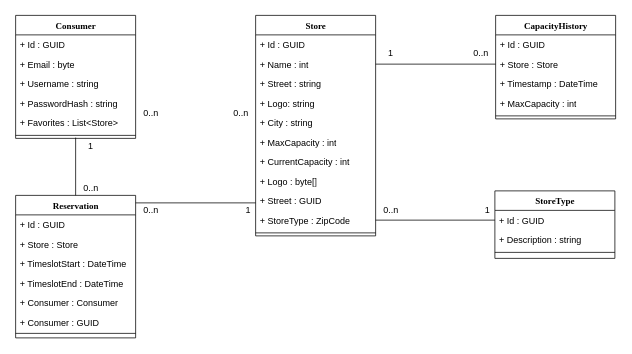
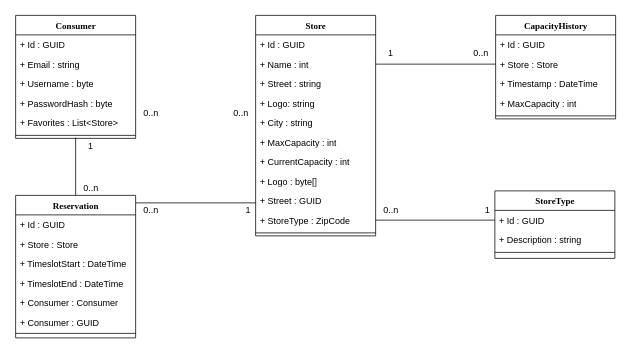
  <mxCell id="0" />
  <mxCell id="1" parent="0" />
  <mxCell id="2" value="Store" style="swimlane;html=1;fontStyle=1;align=center;verticalAlign=top;childLayout=stackLayout;horizontal=1;startSize=26;horizontalStack=0;resizeParent=1;resizeLast=0;collapsible=1;marginBottom=0;swimlaneFillColor=#ffffff;rounded=0;shadow=0;comic=0;labelBackgroundColor=none;strokeWidth=1;fillColor=none;fontFamily=Verdana;fontSize=12" parent="1" vertex="1"><mxGeometry x="340" y="20" width="160" height="294" as="geometry" /></mxCell>
  <mxCell id="3" value="+ Id : GUID" style="text;html=1;strokeColor=none;fillColor=none;align=left;verticalAlign=top;spacingLeft=4;spacingRight=4;whiteSpace=wrap;overflow=hidden;rotatable=0;points=[[0,0.5],[1,0.5]];portConstraint=eastwest;" parent="2" vertex="1"><mxGeometry y="26" width="160" height="26" as="geometry" /></mxCell>
  <mxCell id="4" value="+ Name : int" style="text;html=1;strokeColor=none;fillColor=none;align=left;verticalAlign=top;spacingLeft=4;spacingRight=4;whiteSpace=wrap;overflow=hidden;rotatable=0;points=[[0,0.5],[1,0.5]];portConstraint=eastwest;" parent="2" vertex="1"><mxGeometry y="52" width="160" height="26" as="geometry" /></mxCell>
  <mxCell id="5" value="+ Street : string" style="text;html=1;strokeColor=none;fillColor=none;align=left;verticalAlign=top;spacingLeft=4;spacingRight=4;whiteSpace=wrap;overflow=hidden;rotatable=0;points=[[0,0.5],[1,0.5]];portConstraint=eastwest;" parent="2" vertex="1"><mxGeometry y="78" width="160" height="26" as="geometry" /></mxCell>
  <mxCell id="6" value="+ Logo: string" style="text;html=1;strokeColor=none;fillColor=none;align=left;verticalAlign=top;spacingLeft=4;spacingRight=4;whiteSpace=wrap;overflow=hidden;rotatable=0;points=[[0,0.5],[1,0.5]];portConstraint=eastwest;" parent="2" vertex="1"><mxGeometry y="104" width="160" height="26" as="geometry" /></mxCell>
  <mxCell id="7" value="+ City : string" style="text;html=1;strokeColor=none;fillColor=none;align=left;verticalAlign=top;spacingLeft=4;spacingRight=4;whiteSpace=wrap;overflow=hidden;rotatable=0;points=[[0,0.5],[1,0.5]];portConstraint=eastwest;" parent="2" vertex="1"><mxGeometry y="130" width="160" height="26" as="geometry" /></mxCell>
  <mxCell id="8" value="+ MaxCapacity : int" style="text;html=1;strokeColor=none;fillColor=none;align=left;verticalAlign=top;spacingLeft=4;spacingRight=4;whiteSpace=wrap;overflow=hidden;rotatable=0;points=[[0,0.5],[1,0.5]];portConstraint=eastwest;" parent="2" vertex="1"><mxGeometry y="156" width="160" height="26" as="geometry" /></mxCell>
  <mxCell id="9" value="+ CurrentCapacity : int" style="text;html=1;strokeColor=none;fillColor=none;align=left;verticalAlign=top;spacingLeft=4;spacingRight=4;whiteSpace=wrap;overflow=hidden;rotatable=0;points=[[0,0.5],[1,0.5]];portConstraint=eastwest;" parent="2" vertex="1"><mxGeometry y="182" width="160" height="26" as="geometry" /></mxCell>
  <mxCell id="10" value="+ Logo : byte[]" style="text;html=1;strokeColor=none;fillColor=none;align=left;verticalAlign=top;spacingLeft=4;spacingRight=4;whiteSpace=wrap;overflow=hidden;rotatable=0;points=[[0,0.5],[1,0.5]];portConstraint=eastwest;" parent="2" vertex="1"><mxGeometry y="208" width="160" height="26" as="geometry" /></mxCell>
  <mxCell id="11" value="+ Street : GUID" style="text;html=1;strokeColor=none;fillColor=none;align=left;verticalAlign=top;spacingLeft=4;spacingRight=4;whiteSpace=wrap;overflow=hidden;rotatable=0;points=[[0,0.5],[1,0.5]];portConstraint=eastwest;" parent="2" vertex="1"><mxGeometry y="234" width="160" height="26" as="geometry" /></mxCell>
  <mxCell id="12" value="+ StoreType : ZipCode" style="text;html=1;strokeColor=none;fillColor=none;align=left;verticalAlign=top;spacingLeft=4;spacingRight=4;whiteSpace=wrap;overflow=hidden;rotatable=0;points=[[0,0.5],[1,0.5]];portConstraint=eastwest;" parent="2" vertex="1"><mxGeometry y="260" width="160" height="26" as="geometry" /></mxCell>
  <mxCell id="13" value="" style="line;html=1;strokeWidth=1;fillColor=none;align=left;verticalAlign=middle;spacingTop=-1;spacingLeft=3;spacingRight=3;rotatable=0;labelPosition=right;points=[];portConstraint=eastwest;" parent="2" vertex="1"><mxGeometry y="286" width="160" height="8" as="geometry" /></mxCell>
  <mxCell id="14" value="Consumer" style="swimlane;html=1;fontStyle=1;align=center;verticalAlign=top;childLayout=stackLayout;horizontal=1;startSize=26;horizontalStack=0;resizeParent=1;resizeLast=0;collapsible=1;marginBottom=0;swimlaneFillColor=#ffffff;rounded=0;shadow=0;comic=0;labelBackgroundColor=none;strokeWidth=1;fillColor=none;fontFamily=Verdana;fontSize=12" parent="1" vertex="1"><mxGeometry x="20" y="20" width="160" height="164" as="geometry" /></mxCell>
  <mxCell id="15" value="+ Id : GUID" style="text;html=1;strokeColor=none;fillColor=none;align=left;verticalAlign=top;spacingLeft=4;spacingRight=4;whiteSpace=wrap;overflow=hidden;rotatable=0;points=[[0,0.5],[1,0.5]];portConstraint=eastwest;" parent="14" vertex="1"><mxGeometry y="26" width="160" height="26" as="geometry" /></mxCell>
- <mxCell id="16" value="+ Email : byte" style="text;html=1;strokeColor=none;fillColor=none;align=left;verticalAlign=top;spacingLeft=4;spacingRight=4;whiteSpace=wrap;overflow=hidden;rotatable=0;points=[[0,0.5],[1,0.5]];portConstraint=eastwest;" parent="14" vertex="1"><mxGeometry y="52" width="160" height="26" as="geometry" /></mxCell>
- <mxCell id="17" value="+ Username : string" style="text;html=1;strokeColor=none;fillColor=none;align=left;verticalAlign=top;spacingLeft=4;spacingRight=4;whiteSpace=wrap;overflow=hidden;rotatable=0;points=[[0,0.5],[1,0.5]];portConstraint=eastwest;" parent="14" vertex="1"><mxGeometry y="78" width="160" height="26" as="geometry" /></mxCell>
- <mxCell id="18" value="+ PasswordHash&amp;nbsp;: string" style="text;html=1;strokeColor=none;fillColor=none;align=left;verticalAlign=top;spacingLeft=4;spacingRight=4;whiteSpace=wrap;overflow=hidden;rotatable=0;points=[[0,0.5],[1,0.5]];portConstraint=eastwest;" parent="14" vertex="1"><mxGeometry y="104" width="160" height="26" as="geometry" /></mxCell>
+ <mxCell id="16" value="+ Email : string" style="text;html=1;strokeColor=none;fillColor=none;align=left;verticalAlign=top;spacingLeft=4;spacingRight=4;whiteSpace=wrap;overflow=hidden;rotatable=0;points=[[0,0.5],[1,0.5]];portConstraint=eastwest;" parent="14" vertex="1"><mxGeometry y="52" width="160" height="26" as="geometry" /></mxCell>
+ <mxCell id="17" value="+ Username : byte" style="text;html=1;strokeColor=none;fillColor=none;align=left;verticalAlign=top;spacingLeft=4;spacingRight=4;whiteSpace=wrap;overflow=hidden;rotatable=0;points=[[0,0.5],[1,0.5]];portConstraint=eastwest;" parent="14" vertex="1"><mxGeometry y="78" width="160" height="26" as="geometry" /></mxCell>
+ <mxCell id="18" value="+ PasswordHash&amp;nbsp;: byte" style="text;html=1;strokeColor=none;fillColor=none;align=left;verticalAlign=top;spacingLeft=4;spacingRight=4;whiteSpace=wrap;overflow=hidden;rotatable=0;points=[[0,0.5],[1,0.5]];portConstraint=eastwest;" parent="14" vertex="1"><mxGeometry y="104" width="160" height="26" as="geometry" /></mxCell>
  <mxCell id="19" value="+ Favorites : List&amp;lt;Store&amp;gt;" style="text;html=1;strokeColor=none;fillColor=none;align=left;verticalAlign=top;spacingLeft=4;spacingRight=4;whiteSpace=wrap;overflow=hidden;rotatable=0;points=[[0,0.5],[1,0.5]];portConstraint=eastwest;" parent="14" vertex="1"><mxGeometry y="130" width="160" height="26" as="geometry" /></mxCell>
  <mxCell id="20" value="" style="line;html=1;strokeWidth=1;fillColor=none;align=left;verticalAlign=middle;spacingTop=-1;spacingLeft=3;spacingRight=3;rotatable=0;labelPosition=right;points=[];portConstraint=eastwest;" parent="14" vertex="1"><mxGeometry y="156" width="160" height="8" as="geometry" /></mxCell>
  <mxCell id="21" value="CapacityHistory" style="swimlane;html=1;fontStyle=1;align=center;verticalAlign=top;childLayout=stackLayout;horizontal=1;startSize=26;horizontalStack=0;resizeParent=1;resizeLast=0;collapsible=1;marginBottom=0;swimlaneFillColor=#ffffff;rounded=0;shadow=0;comic=0;labelBackgroundColor=none;strokeWidth=1;fillColor=none;fontFamily=Verdana;fontSize=12" parent="1" vertex="1"><mxGeometry x="660" y="20" width="160" height="138" as="geometry" /></mxCell>
  <mxCell id="22" value="+ Id : GUID" style="text;html=1;strokeColor=none;fillColor=none;align=left;verticalAlign=top;spacingLeft=4;spacingRight=4;whiteSpace=wrap;overflow=hidden;rotatable=0;points=[[0,0.5],[1,0.5]];portConstraint=eastwest;" parent="21" vertex="1"><mxGeometry y="26" width="160" height="26" as="geometry" /></mxCell>
  <mxCell id="23" value="+ Store : Store" style="text;html=1;strokeColor=none;fillColor=none;align=left;verticalAlign=top;spacingLeft=4;spacingRight=4;whiteSpace=wrap;overflow=hidden;rotatable=0;points=[[0,0.5],[1,0.5]];portConstraint=eastwest;" parent="21" vertex="1"><mxGeometry y="52" width="160" height="26" as="geometry" /></mxCell>
  <mxCell id="24" value="+ Timestamp : DateTime" style="text;html=1;strokeColor=none;fillColor=none;align=left;verticalAlign=top;spacingLeft=4;spacingRight=4;whiteSpace=wrap;overflow=hidden;rotatable=0;points=[[0,0.5],[1,0.5]];portConstraint=eastwest;" parent="21" vertex="1"><mxGeometry y="78" width="160" height="26" as="geometry" /></mxCell>
  <mxCell id="25" value="+ MaxCapacity : int" style="text;html=1;strokeColor=none;fillColor=none;align=left;verticalAlign=top;spacingLeft=4;spacingRight=4;whiteSpace=wrap;overflow=hidden;rotatable=0;points=[[0,0.5],[1,0.5]];portConstraint=eastwest;" parent="21" vertex="1"><mxGeometry y="104" width="160" height="26" as="geometry" /></mxCell>
  <mxCell id="26" value="" style="line;html=1;strokeWidth=1;fillColor=none;align=left;verticalAlign=middle;spacingTop=-1;spacingLeft=3;spacingRight=3;rotatable=0;labelPosition=right;points=[];portConstraint=eastwest;" parent="21" vertex="1"><mxGeometry y="130" width="160" height="8" as="geometry" /></mxCell>
  <mxCell id="27" value="" style="endArrow=none;html=1;exitX=0;exitY=0.5;exitDx=0;exitDy=0;entryX=1;entryY=0.5;entryDx=0;entryDy=0;startArrow=none;startFill=0;endFill=0;" parent="1" source="23" target="4" edge="1"><mxGeometry width="50" height="50" relative="1" as="geometry"><mxPoint x="680" y="280" as="sourcePoint" /><mxPoint x="730" y="230" as="targetPoint" /></mxGeometry></mxCell>
  <mxCell id="28" value="Reservation" style="swimlane;html=1;fontStyle=1;align=center;verticalAlign=top;childLayout=stackLayout;horizontal=1;startSize=26;horizontalStack=0;resizeParent=1;resizeLast=0;collapsible=1;marginBottom=0;swimlaneFillColor=#ffffff;rounded=0;shadow=0;comic=0;labelBackgroundColor=none;strokeWidth=1;fillColor=none;fontFamily=Verdana;fontSize=12" parent="1" vertex="1"><mxGeometry x="20" y="260" width="160" height="190" as="geometry" /></mxCell>
  <mxCell id="29" value="+ Id : GUID" style="text;html=1;strokeColor=none;fillColor=none;align=left;verticalAlign=top;spacingLeft=4;spacingRight=4;whiteSpace=wrap;overflow=hidden;rotatable=0;points=[[0,0.5],[1,0.5]];portConstraint=eastwest;" parent="28" vertex="1"><mxGeometry y="26" width="160" height="26" as="geometry" /></mxCell>
  <mxCell id="30" value="+ Store : Store" style="text;html=1;strokeColor=none;fillColor=none;align=left;verticalAlign=top;spacingLeft=4;spacingRight=4;whiteSpace=wrap;overflow=hidden;rotatable=0;points=[[0,0.5],[1,0.5]];portConstraint=eastwest;" parent="28" vertex="1"><mxGeometry y="52" width="160" height="26" as="geometry" /></mxCell>
  <mxCell id="31" value="+ TimeslotStart : DateTime" style="text;html=1;strokeColor=none;fillColor=none;align=left;verticalAlign=top;spacingLeft=4;spacingRight=4;whiteSpace=wrap;overflow=hidden;rotatable=0;points=[[0,0.5],[1,0.5]];portConstraint=eastwest;" parent="28" vertex="1"><mxGeometry y="78" width="160" height="26" as="geometry" /></mxCell>
  <mxCell id="32" value="+ TimeslotEnd : DateTime" style="text;html=1;strokeColor=none;fillColor=none;align=left;verticalAlign=top;spacingLeft=4;spacingRight=4;whiteSpace=wrap;overflow=hidden;rotatable=0;points=[[0,0.5],[1,0.5]];portConstraint=eastwest;" parent="28" vertex="1"><mxGeometry y="104" width="160" height="26" as="geometry" /></mxCell>
  <mxCell id="33" value="+ Consumer : Consumer" style="text;html=1;strokeColor=none;fillColor=none;align=left;verticalAlign=top;spacingLeft=4;spacingRight=4;whiteSpace=wrap;overflow=hidden;rotatable=0;points=[[0,0.5],[1,0.5]];portConstraint=eastwest;" parent="28" vertex="1"><mxGeometry y="130" width="160" height="26" as="geometry" /></mxCell>
  <mxCell id="34" value="+ Consumer : GUID" style="text;html=1;strokeColor=none;fillColor=none;align=left;verticalAlign=top;spacingLeft=4;spacingRight=4;whiteSpace=wrap;overflow=hidden;rotatable=0;points=[[0,0.5],[1,0.5]];portConstraint=eastwest;" parent="28" vertex="1"><mxGeometry y="156" width="160" height="26" as="geometry" /></mxCell>
  <mxCell id="35" value="" style="endArrow=none;html=1;exitX=1;exitY=0.5;exitDx=0;exitDy=0;entryX=0;entryY=0.5;entryDx=0;entryDy=0;endFill=0;startArrow=none;startFill=0;" parent="1" edge="1"><mxGeometry width="50" height="50" relative="1" as="geometry"><mxPoint x="180" y="270" as="sourcePoint" /><mxPoint x="340" y="270" as="targetPoint" /></mxGeometry></mxCell>
  <mxCell id="36" value="" style="endArrow=none;html=1;exitX=0.5;exitY=0;exitDx=0;exitDy=0;entryX=0.5;entryY=0.875;entryDx=0;entryDy=0;entryPerimeter=0;endFill=0;startArrow=none;startFill=0;" parent="1" source="28" target="20" edge="1"><mxGeometry width="50" height="50" relative="1" as="geometry"><mxPoint x="200" y="183" as="sourcePoint" /><mxPoint x="360" y="183" as="targetPoint" /></mxGeometry></mxCell>
  <mxCell id="37" value="StoreType" style="swimlane;html=1;fontStyle=1;align=center;verticalAlign=top;childLayout=stackLayout;horizontal=1;startSize=26;horizontalStack=0;resizeParent=1;resizeLast=0;collapsible=1;marginBottom=0;swimlaneFillColor=#ffffff;rounded=0;shadow=0;comic=0;labelBackgroundColor=none;strokeWidth=1;fillColor=none;fontFamily=Verdana;fontSize=12" parent="1" vertex="1"><mxGeometry x="659" y="254" width="160" height="90" as="geometry" /></mxCell>
  <mxCell id="38" value="+ Id : GUID" style="text;html=1;strokeColor=none;fillColor=none;align=left;verticalAlign=top;spacingLeft=4;spacingRight=4;whiteSpace=wrap;overflow=hidden;rotatable=0;points=[[0,0.5],[1,0.5]];portConstraint=eastwest;" parent="37" vertex="1"><mxGeometry y="26" width="160" height="26" as="geometry" /></mxCell>
  <mxCell id="39" value="+ Description : string" style="text;html=1;strokeColor=none;fillColor=none;align=left;verticalAlign=top;spacingLeft=4;spacingRight=4;whiteSpace=wrap;overflow=hidden;rotatable=0;points=[[0,0.5],[1,0.5]];portConstraint=eastwest;" parent="37" vertex="1"><mxGeometry y="52" width="160" height="26" as="geometry" /></mxCell>
  <mxCell id="40" value="" style="line;html=1;strokeWidth=1;fillColor=none;align=left;verticalAlign=middle;spacingTop=-1;spacingLeft=3;spacingRight=3;rotatable=0;labelPosition=right;points=[];portConstraint=eastwest;" parent="37" vertex="1"><mxGeometry y="78" width="160" height="8" as="geometry" /></mxCell>
  <mxCell id="41" value="" style="endArrow=none;html=1;exitX=0;exitY=0.5;exitDx=0;exitDy=0;entryX=1;entryY=0.5;entryDx=0;entryDy=0;startArrow=none;startFill=0;endFill=0;" parent="1" source="38" target="12" edge="1"><mxGeometry width="50" height="50" relative="1" as="geometry"><mxPoint x="640" y="360" as="sourcePoint" /><mxPoint x="480" y="360" as="targetPoint" /></mxGeometry></mxCell>
  <mxCell id="42" value="" style="line;html=1;strokeWidth=1;fillColor=none;align=left;verticalAlign=middle;spacingTop=-1;spacingLeft=3;spacingRight=3;rotatable=0;labelPosition=right;points=[];portConstraint=eastwest;" parent="1" vertex="1"><mxGeometry x="20" y="440" width="160" height="8" as="geometry" /></mxCell>
  <mxCell id="43" value="0..n" style="text;html=1;align=center;verticalAlign=middle;resizable=0;points=[];autosize=1;strokeColor=none;" parent="1" vertex="1"><mxGeometry x="180" y="140" width="40" height="20" as="geometry" /></mxCell>
  <mxCell id="44" value="0..n" style="text;html=1;align=center;verticalAlign=middle;resizable=0;points=[];autosize=1;strokeColor=none;" parent="1" vertex="1"><mxGeometry x="300" y="140" width="40" height="20" as="geometry" /></mxCell>
  <mxCell id="45" value="0..n" style="text;html=1;align=center;verticalAlign=middle;resizable=0;points=[];autosize=1;strokeColor=none;" parent="1" vertex="1"><mxGeometry x="100" y="240" width="40" height="20" as="geometry" /></mxCell>
  <mxCell id="46" value="0..n" style="text;html=1;align=center;verticalAlign=middle;resizable=0;points=[];autosize=1;strokeColor=none;" parent="1" vertex="1"><mxGeometry x="180" y="270" width="40" height="20" as="geometry" /></mxCell>
  <mxCell id="47" value="0..n" style="text;html=1;align=center;verticalAlign=middle;resizable=0;points=[];autosize=1;strokeColor=none;" parent="1" vertex="1"><mxGeometry x="500" y="270" width="40" height="20" as="geometry" /></mxCell>
  <mxCell id="48" value="0..n" style="text;html=1;align=center;verticalAlign=middle;resizable=0;points=[];autosize=1;strokeColor=none;" parent="1" vertex="1"><mxGeometry x="620" y="60" width="40" height="20" as="geometry" /></mxCell>
  <mxCell id="49" value="1" style="text;html=1;align=center;verticalAlign=middle;resizable=0;points=[];autosize=1;strokeColor=none;" parent="1" vertex="1"><mxGeometry x="510" y="60" width="20" height="20" as="geometry" /></mxCell>
  <mxCell id="50" value="1" style="text;html=1;align=center;verticalAlign=middle;resizable=0;points=[];autosize=1;strokeColor=none;" parent="1" vertex="1"><mxGeometry x="639" y="270" width="20" height="20" as="geometry" /></mxCell>
  <mxCell id="51" value="1" style="text;html=1;align=center;verticalAlign=middle;resizable=0;points=[];autosize=1;strokeColor=none;" parent="1" vertex="1"><mxGeometry x="320" y="270" width="20" height="20" as="geometry" /></mxCell>
  <mxCell id="52" value="1" style="text;html=1;align=center;verticalAlign=middle;resizable=0;points=[];autosize=1;strokeColor=none;" parent="1" vertex="1"><mxGeometry x="110" y="184" width="20" height="20" as="geometry" /></mxCell>
